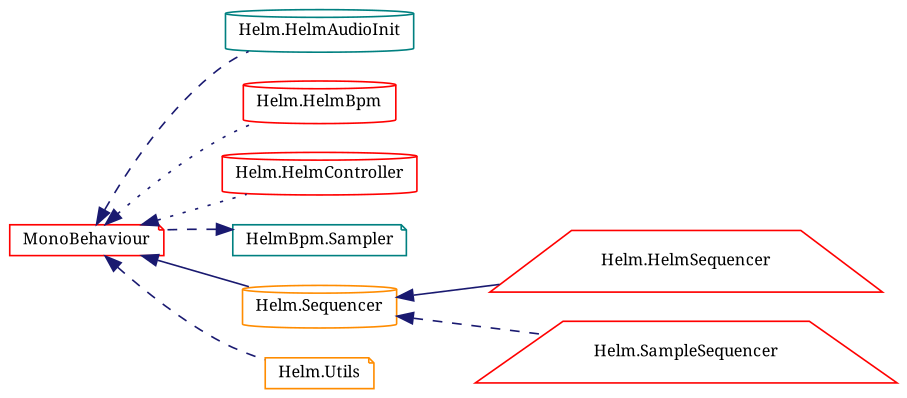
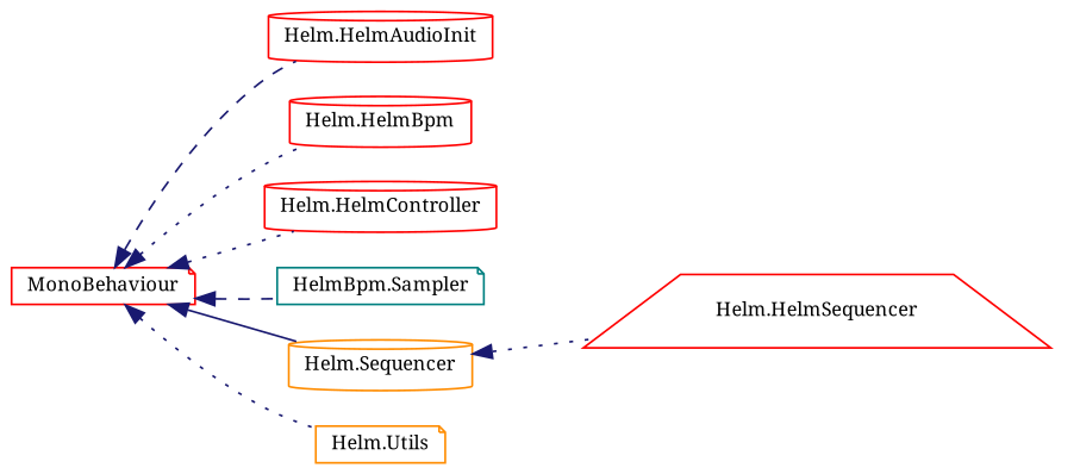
  digraph {
    fontname="Noto Serif"
    rankdir=LR
    node [color=red fillcolor=white fontname="Noto Serif" fontsize=10 shape=cylinder style=filled]
    edge [color=midnightblue dir=back fontname="Noto Serif" fontsize=10 labelfontname=Helvetica labelfontsize=10 style=dashed]
    n1 [height=0.2 label=MonoBehaviour shape=note width=0.4]
-   n2 [color=teal height=0.2 label="Helm.HelmAudioInit" width=0.4]
+   n2 [height=0.2 label="Helm.HelmAudioInit" width=0.4]
    n3 [height=0.2 label="Helm.HelmBpm" width=0.4]
    n4 [height=0.2 label="Helm.HelmController" width=0.4]
    n5 [color=teal height=0.2 label="HelmBpm.Sampler" shape=note width=0.4]
    n6 [color=darkorange height=0.2 label="Helm.Sequencer" width=0.4]
    n7 [color=darkorange height=0.2 label="Helm.Utils" shape=note width=0.4]
    n8 [height=0.2 label="Helm.HelmSequencer" shape=trapezium width=0.4]
-   n9 [height=0.2 label="Helm.SampleSequencer" shape=trapezium width=0.4]
    n1 -> n2
    n1 -> n3 [style=dotted]
    n1 -> n4 [style=dotted]
-   n5 -> n1
+   n1 -> n5
    n1 -> n6 [style=solid]
-   n1 -> n7
-   n6 -> n8 [style=solid]
-   n6 -> n9
+   n1 -> n7 [style=dotted]
+   n6 -> n8 [style=dotted]
  }
